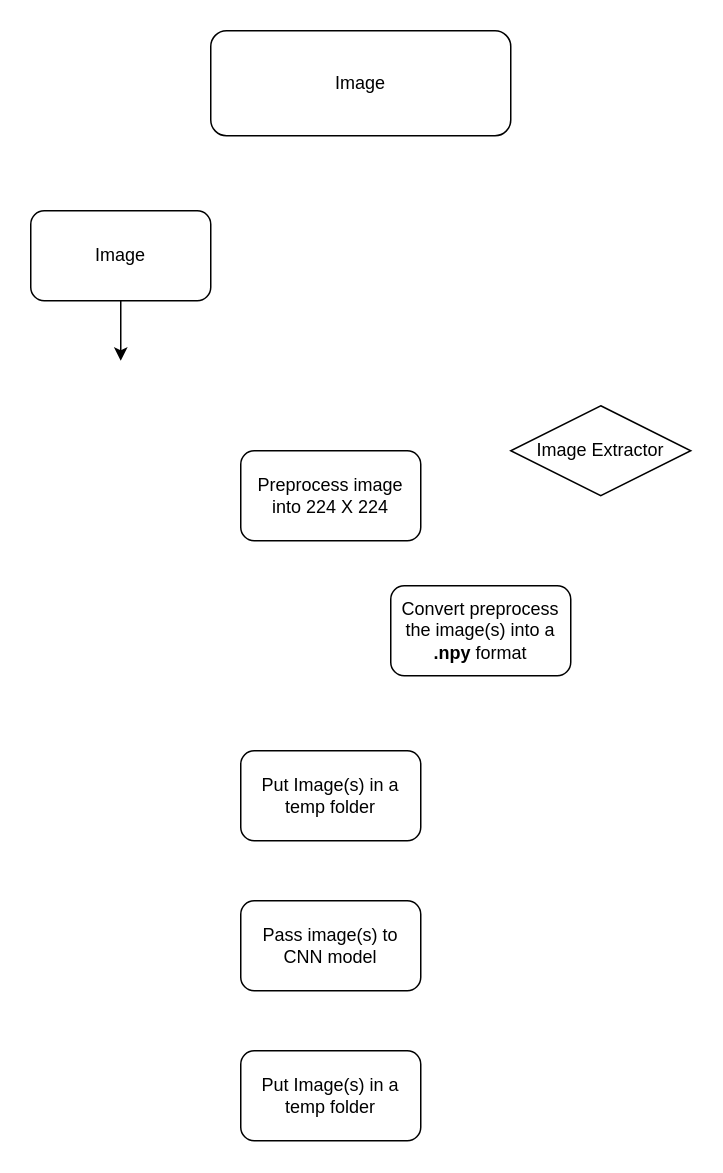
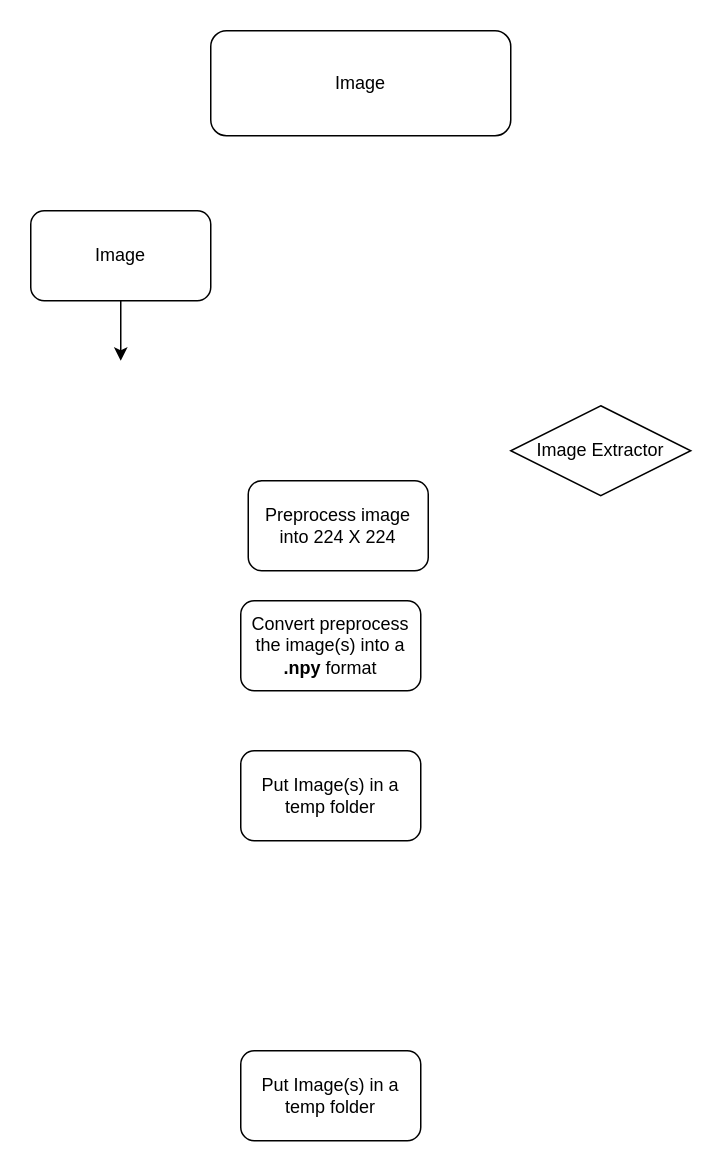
  <mxCell id="0" />
  <mxCell id="1" parent="0" />
  <mxCell id="2" value="" style="endArrow=classic;html=1;" edge="1" parent="1" source="11"><mxGeometry width="50" height="50" relative="1" as="geometry"><mxPoint x="79.5" y="160" as="sourcePoint" /><mxPoint x="80" y="240" as="targetPoint" /></mxGeometry></mxCell>
  <mxCell id="3" value="Image Extractor" style="rhombus;whiteSpace=wrap;html=1;" vertex="1" parent="1"><mxGeometry x="340" y="270" width="120" height="60" as="geometry" /></mxCell>
- <mxCell id="4" value="Preprocess image into 224 X 224" style="rounded=1;whiteSpace=wrap;html=1;" vertex="1" parent="1"><mxGeometry x="160" y="300" width="120" height="60" as="geometry" /></mxCell>
+ <mxCell id="4" value="Preprocess image into 224 X 224" style="rounded=1;whiteSpace=wrap;html=1;" vertex="1" parent="1"><mxGeometry x="165" y="320" width="120" height="60" as="geometry" /></mxCell>
  <mxCell id="5" value="Put Image(s) in a temp folder" style="rounded=1;whiteSpace=wrap;html=1;" vertex="1" parent="1"><mxGeometry x="160" y="500" width="120" height="60" as="geometry" /></mxCell>
- <mxCell id="6" value="Convert preprocess the image(s) into a &lt;b&gt;.npy&lt;/b&gt; format" style="rounded=1;whiteSpace=wrap;html=1;" vertex="1" parent="1"><mxGeometry x="260" y="390" width="120" height="60" as="geometry" /></mxCell>
- <mxCell id="7" value="Pass image(s) to CNN model" style="rounded=1;whiteSpace=wrap;html=1;" vertex="1" parent="1"><mxGeometry x="160" y="600" width="120" height="60" as="geometry" /></mxCell>
+ <mxCell id="6" value="Convert preprocess the image(s) into a &lt;b&gt;.npy&lt;/b&gt; format" style="rounded=1;whiteSpace=wrap;html=1;" vertex="1" parent="1"><mxGeometry x="160" y="400" width="120" height="60" as="geometry" /></mxCell>
  <mxCell id="8" value="Put Image(s) in a temp folder" style="rounded=1;whiteSpace=wrap;html=1;" vertex="1" parent="1"><mxGeometry x="160" y="700" width="120" height="60" as="geometry" /></mxCell>
  <mxCell id="9" value="Image" style="rounded=1;whiteSpace=wrap;html=1;" vertex="1" parent="1"><mxGeometry x="140" width="200" height="70" as="geometry" y="20" /></mxCell>
  <mxCell id="10" value="" style="endArrow=classic;html=1;" edge="1" parent="1" target="11"><mxGeometry width="50" height="50" relative="1" as="geometry"><mxPoint x="79.5" y="160" as="sourcePoint" /><mxPoint x="80" y="240" as="targetPoint" /></mxGeometry></mxCell>
  <mxCell id="11" value="Image" style="rounded=1;whiteSpace=wrap;html=1;" vertex="1" parent="1"><mxGeometry x="20" y="140" width="120" height="60" as="geometry" /></mxCell>
